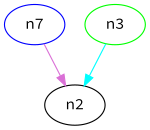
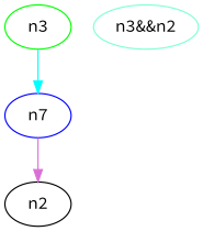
  digraph {
    fontname="Source Code Pro"
    node [fontname="Source Code Pro"]
    edge [fontname="Source Code Pro"]
    n1 [a=4 b=3 color=blue label=n7]
    n2
    n3 [a=3 color=green label=n3]
+   n4 [a=toto color=aquamarine label="n3&&n2"]
    n1 -> n2 [a=5 b=2 color=orchid]
-   n3 -> n2 [b=1 color=cyan]
+   n3 -> n1 [b=1 color=cyan]
  }
